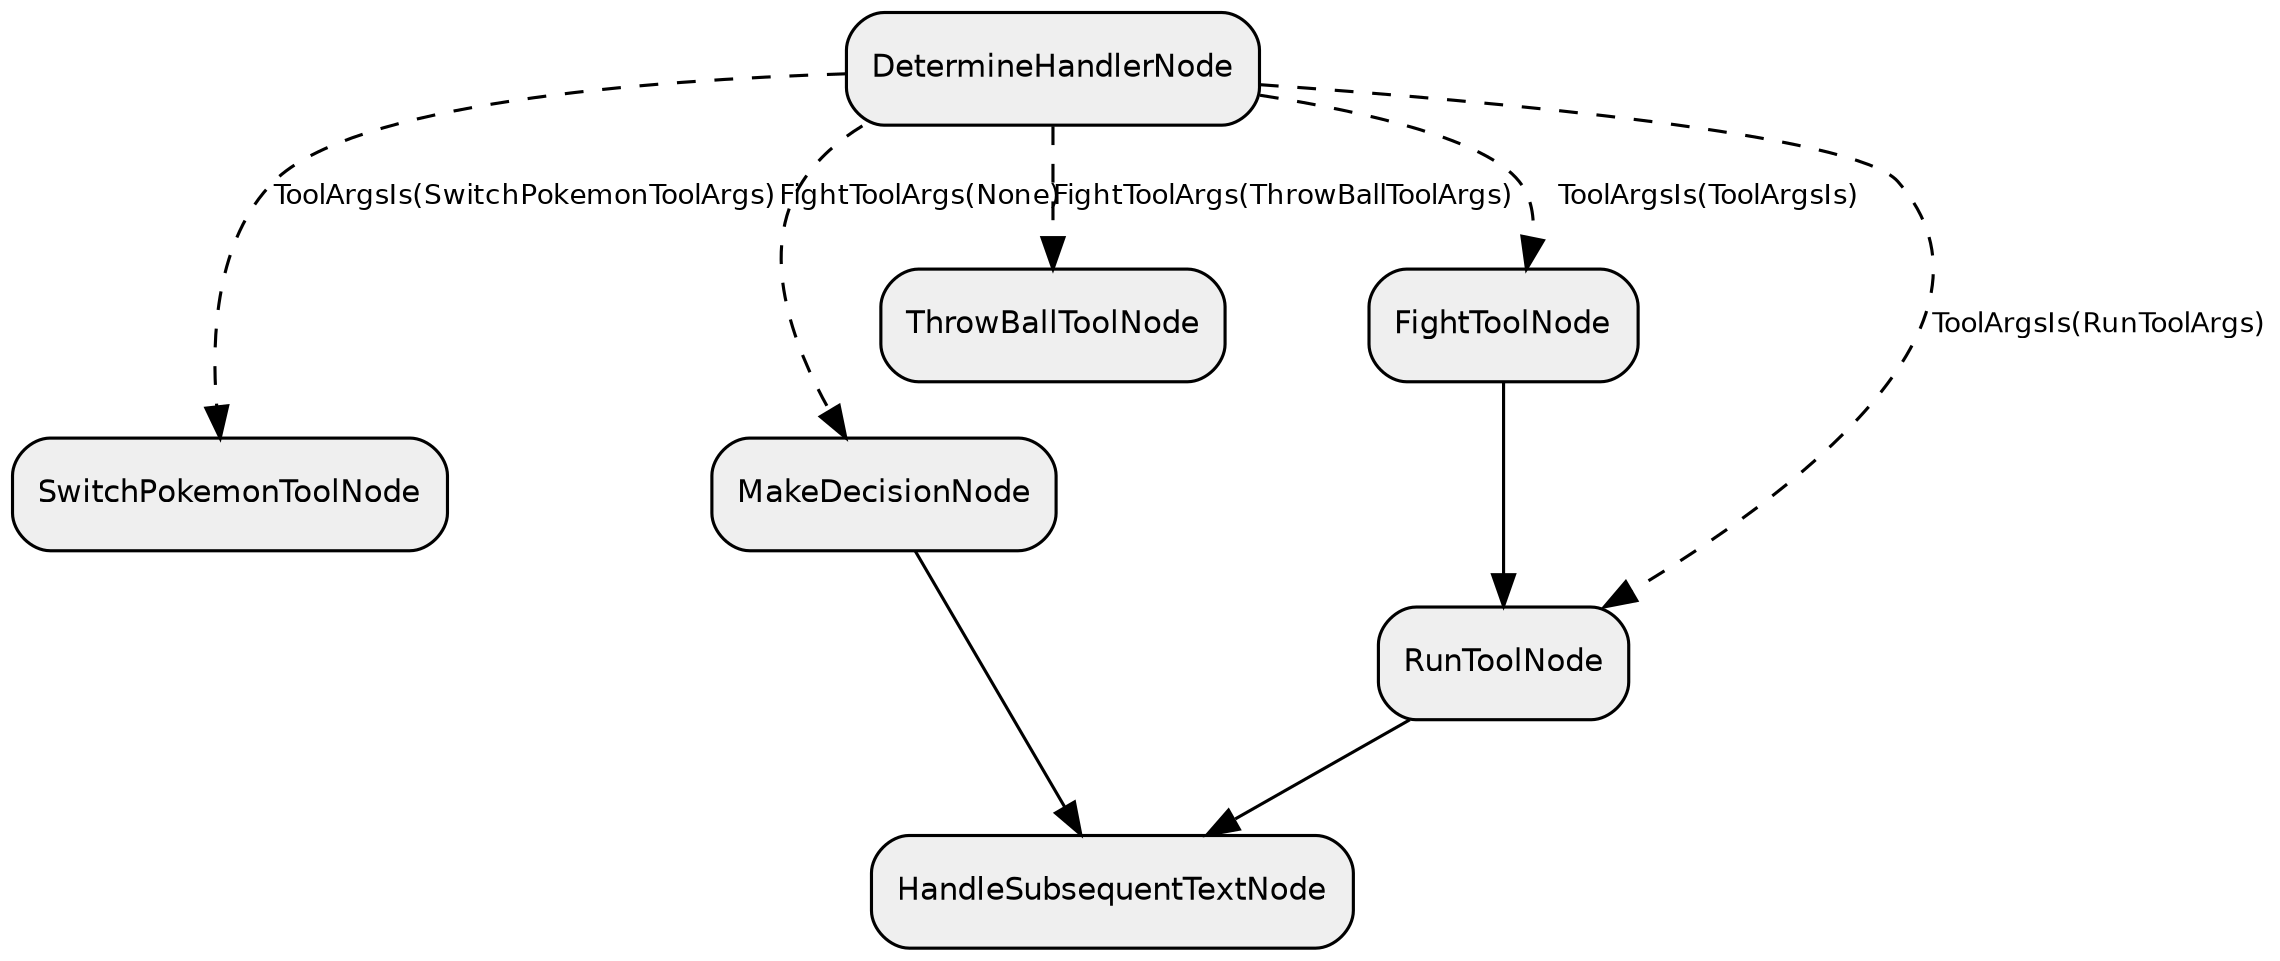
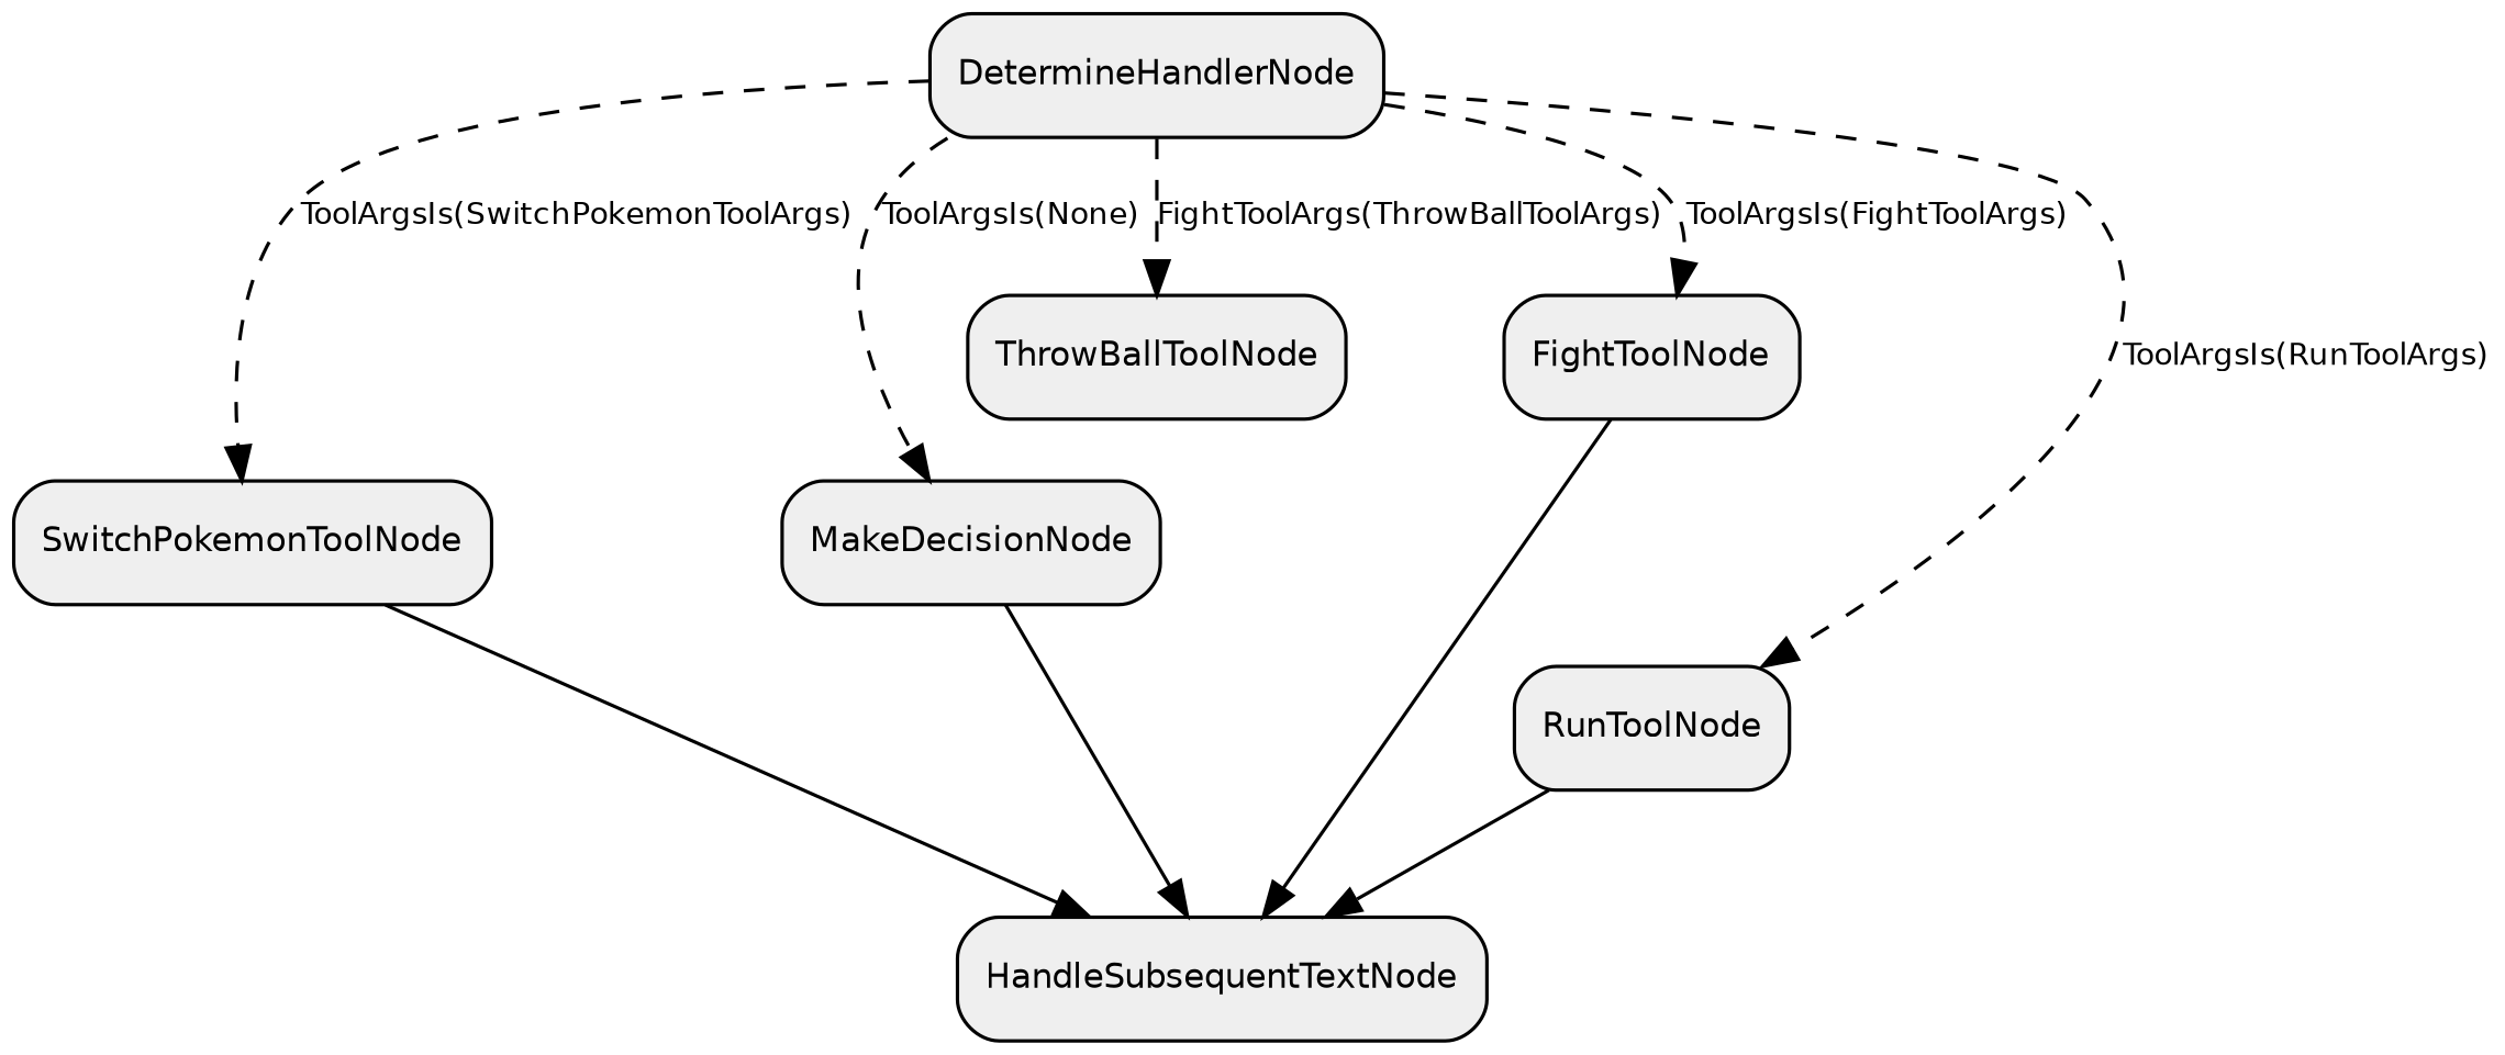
  digraph {
    compound=true
    rankdir=TB
    node [fillcolor="#EFEFEF" fontname=Helvetica fontsize=10 shape=box style="rounded,filled"]
    edge [fontname=Helvetica fontsize=9 style=dashed]
    n1 [label=SwitchPokemonToolNode]
    n2 [label=HandleSubsequentTextNode]
    n3 [label=MakeDecisionNode]
    n4 [label=ThrowBallToolNode]
    n5 [label=FightToolNode]
    n6 [label=DetermineHandlerNode]
    n7 [label=RunToolNode]
+   n1 -> n2 [style=solid]
    n3 -> n2 [style=solid]
-   n5 -> n7 [style=solid]
+   n5 -> n2 [style=solid]
    n6 -> n1 [label="ToolArgsIs(SwitchPokemonToolArgs)"]
-   n6 -> n3 [label="FightToolArgs(None)"]
+   n6 -> n3 [label="ToolArgsIs(None)"]
    n6 -> n4 [label="FightToolArgs(ThrowBallToolArgs)"]
-   n6 -> n5 [label="ToolArgsIs(ToolArgsIs)"]
+   n6 -> n5 [label="ToolArgsIs(FightToolArgs)"]
    n6 -> n7 [label="ToolArgsIs(RunToolArgs)"]
    n7 -> n2 [style=solid]
  }
